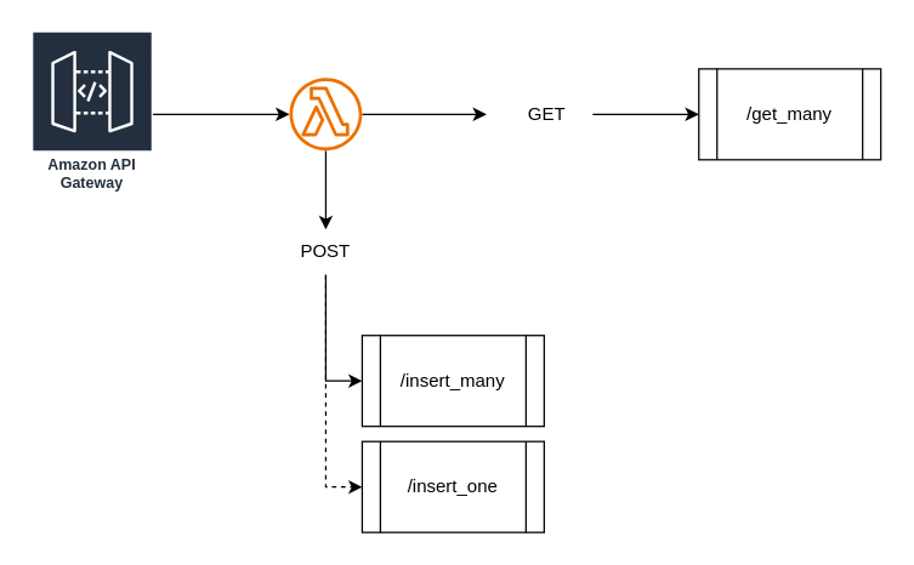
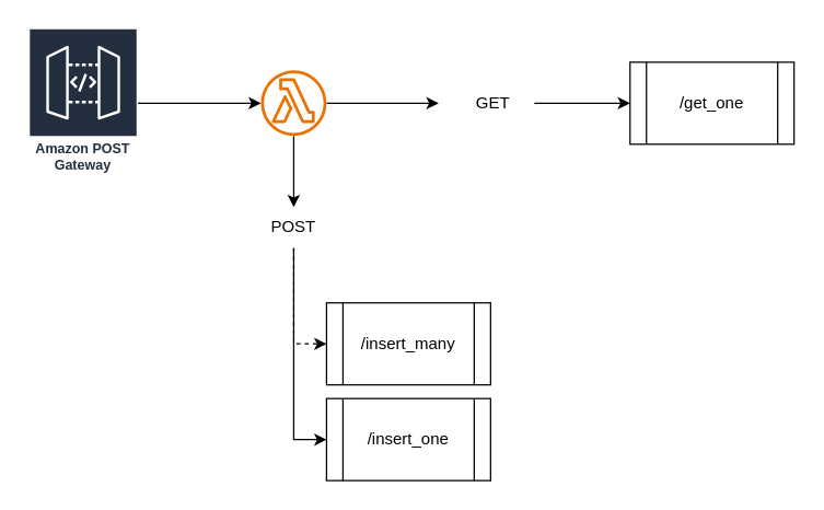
  <mxCell id="0" />
  <mxCell id="1" parent="0" />
  <mxCell id="2" style="edgeStyle=orthogonalEdgeStyle;rounded=0;orthogonalLoop=1;jettySize=auto;html=1;" edge="1" parent="1" source="4"><mxGeometry relative="1" as="geometry"><mxPoint x="320" y="75" as="targetPoint" /></mxGeometry></mxCell>
  <mxCell id="3" style="edgeStyle=orthogonalEdgeStyle;rounded=0;orthogonalLoop=1;jettySize=auto;html=1;entryX=0.5;entryY=0;entryDx=0;entryDy=0;" edge="1" parent="1" source="4" target="12"><mxGeometry relative="1" as="geometry" /></mxCell>
  <mxCell id="4" value="" style="sketch=0;outlineConnect=0;fontColor=#232F3E;gradientColor=none;fillColor=#ED7100;strokeColor=none;dashed=0;verticalLabelPosition=bottom;verticalAlign=top;align=center;html=1;fontSize=12;fontStyle=0;aspect=fixed;pointerEvents=1;shape=mxgraph.aws4.lambda_function;" vertex="1" parent="1"><mxGeometry x="190" y="51" width="48" height="48" as="geometry" /></mxCell>
  <mxCell id="5" style="edgeStyle=orthogonalEdgeStyle;rounded=0;orthogonalLoop=1;jettySize=auto;html=1;" edge="1" parent="1" source="6" target="4"><mxGeometry relative="1" as="geometry" /></mxCell>
- <mxCell id="6" value="Amazon API Gateway" style="sketch=0;outlineConnect=0;fontColor=#232F3E;gradientColor=none;strokeColor=#ffffff;fillColor=#232F3E;dashed=0;verticalLabelPosition=middle;verticalAlign=bottom;align=center;html=1;whiteSpace=wrap;fontSize=10;fontStyle=1;spacing=3;shape=mxgraph.aws4.productIcon;prIcon=mxgraph.aws4.api_gateway;" vertex="1" parent="1"><mxGeometry x="20" y="20" width="80" height="110" as="geometry" /></mxCell>
- <mxCell id="7" value="/get_many" style="shape=process;whiteSpace=wrap;html=1;backgroundOutline=1;" vertex="1" parent="1"><mxGeometry x="460" y="45" width="120" height="60" as="geometry" /></mxCell>
+ <mxCell id="6" value="Amazon POST Gateway" style="sketch=0;outlineConnect=0;fontColor=#232F3E;gradientColor=none;strokeColor=#ffffff;fillColor=#232F3E;dashed=0;verticalLabelPosition=middle;verticalAlign=bottom;align=center;html=1;whiteSpace=wrap;fontSize=10;fontStyle=1;spacing=3;shape=mxgraph.aws4.productIcon;prIcon=mxgraph.aws4.api_gateway;" vertex="1" parent="1"><mxGeometry x="20" y="20" width="80" height="110" as="geometry" /></mxCell>
+ <mxCell id="7" value="/get_one" style="shape=process;whiteSpace=wrap;html=1;backgroundOutline=1;" vertex="1" parent="1"><mxGeometry x="460" y="45" width="120" height="60" as="geometry" /></mxCell>
  <mxCell id="8" style="edgeStyle=orthogonalEdgeStyle;rounded=0;orthogonalLoop=1;jettySize=auto;html=1;exitX=1;exitY=0.5;exitDx=0;exitDy=0;entryX=0;entryY=0.5;entryDx=0;entryDy=0;" edge="1" parent="1" source="9" target="7"><mxGeometry relative="1" as="geometry" /></mxCell>
  <mxCell id="9" value="GET" style="text;html=1;align=center;verticalAlign=middle;whiteSpace=wrap;rounded=0;" vertex="1" parent="1"><mxGeometry x="330" y="60" width="60" height="30" as="geometry" /></mxCell>
- <mxCell id="10" style="edgeStyle=orthogonalEdgeStyle;rounded=0;orthogonalLoop=1;jettySize=auto;html=1;entryX=0;entryY=0.5;entryDx=0;entryDy=0;dashed=1;" edge="1" parent="1" source="12" target="13"><mxGeometry relative="1" as="geometry" /></mxCell>
- <mxCell id="11" style="edgeStyle=orthogonalEdgeStyle;rounded=0;orthogonalLoop=1;jettySize=auto;html=1;exitX=0.5;exitY=1;exitDx=0;exitDy=0;entryX=0;entryY=0.5;entryDx=0;entryDy=0;" edge="1" parent="1" source="12" target="14"><mxGeometry relative="1" as="geometry" /></mxCell>
+ <mxCell id="10" style="edgeStyle=orthogonalEdgeStyle;rounded=0;orthogonalLoop=1;jettySize=auto;html=1;entryX=0;entryY=0.5;entryDx=0;entryDy=0;" edge="1" parent="1" source="12" target="13"><mxGeometry relative="1" as="geometry" /></mxCell>
+ <mxCell id="11" style="edgeStyle=orthogonalEdgeStyle;rounded=0;orthogonalLoop=1;jettySize=auto;html=1;exitX=0.5;exitY=1;exitDx=0;exitDy=0;entryX=0;entryY=0.5;entryDx=0;entryDy=0;dashed=1;" edge="1" parent="1" source="12" target="14"><mxGeometry relative="1" as="geometry" /></mxCell>
  <mxCell id="12" value="POST" style="text;html=1;align=center;verticalAlign=middle;whiteSpace=wrap;rounded=0;" vertex="1" parent="1"><mxGeometry x="184" y="151" width="60" height="30" as="geometry" /></mxCell>
  <mxCell id="13" value="/insert_one" style="shape=process;whiteSpace=wrap;html=1;backgroundOutline=1;" vertex="1" parent="1"><mxGeometry x="238" y="291" width="120" height="60" as="geometry" /></mxCell>
  <mxCell id="14" value="/insert_many" style="shape=process;whiteSpace=wrap;html=1;backgroundOutline=1;" vertex="1" parent="1"><mxGeometry x="238" y="221" width="120" height="60" as="geometry" /></mxCell>
